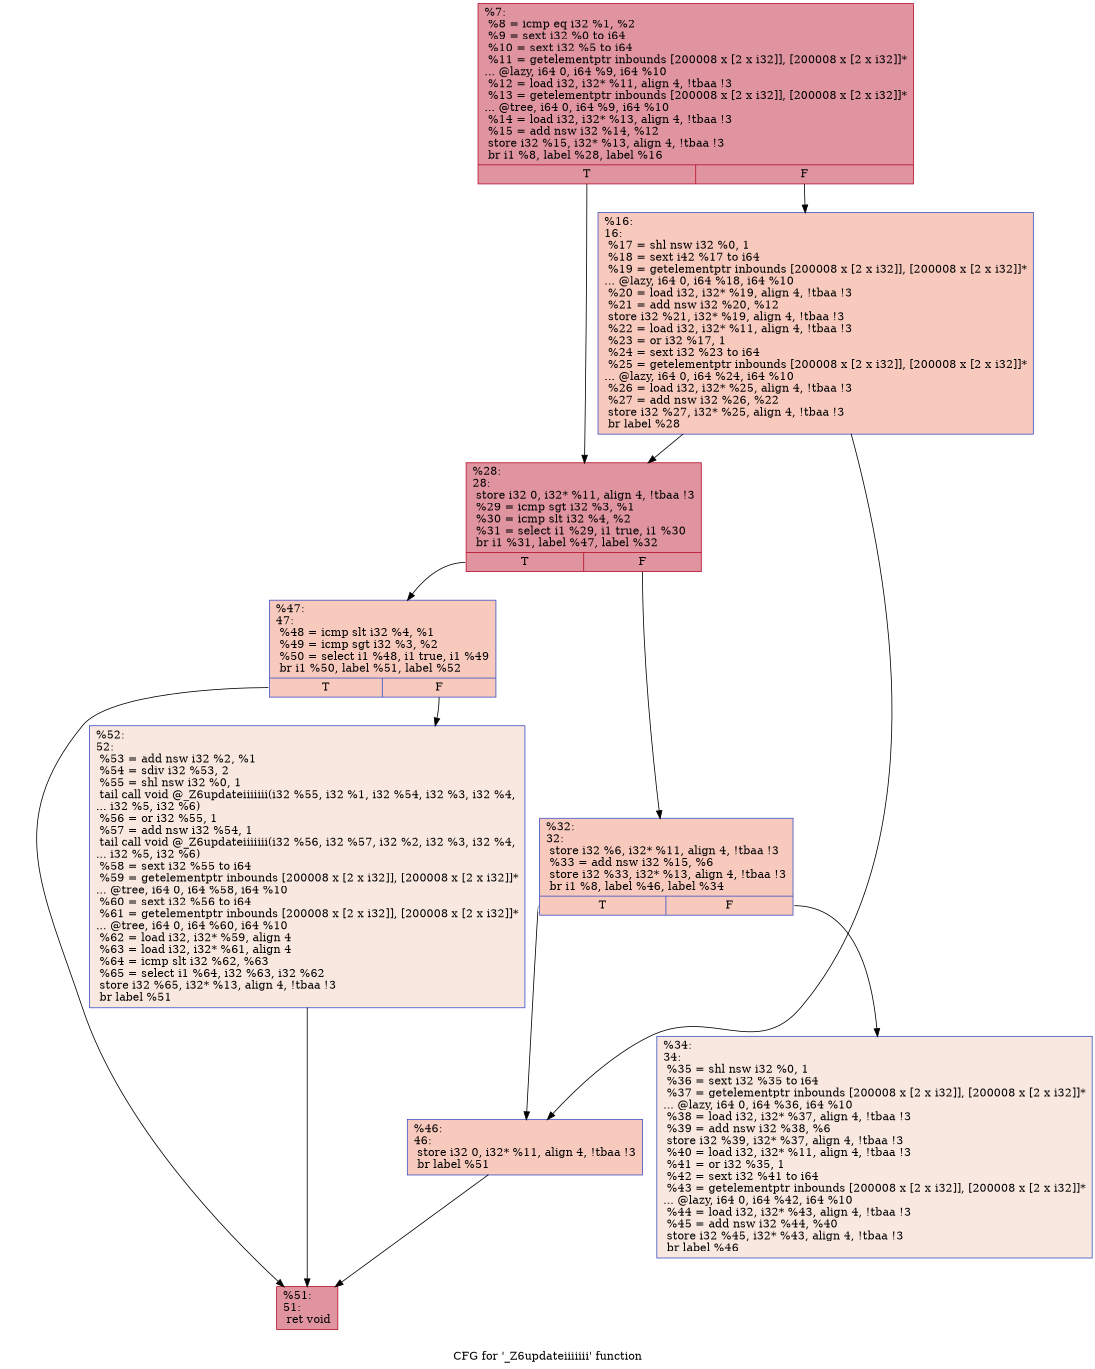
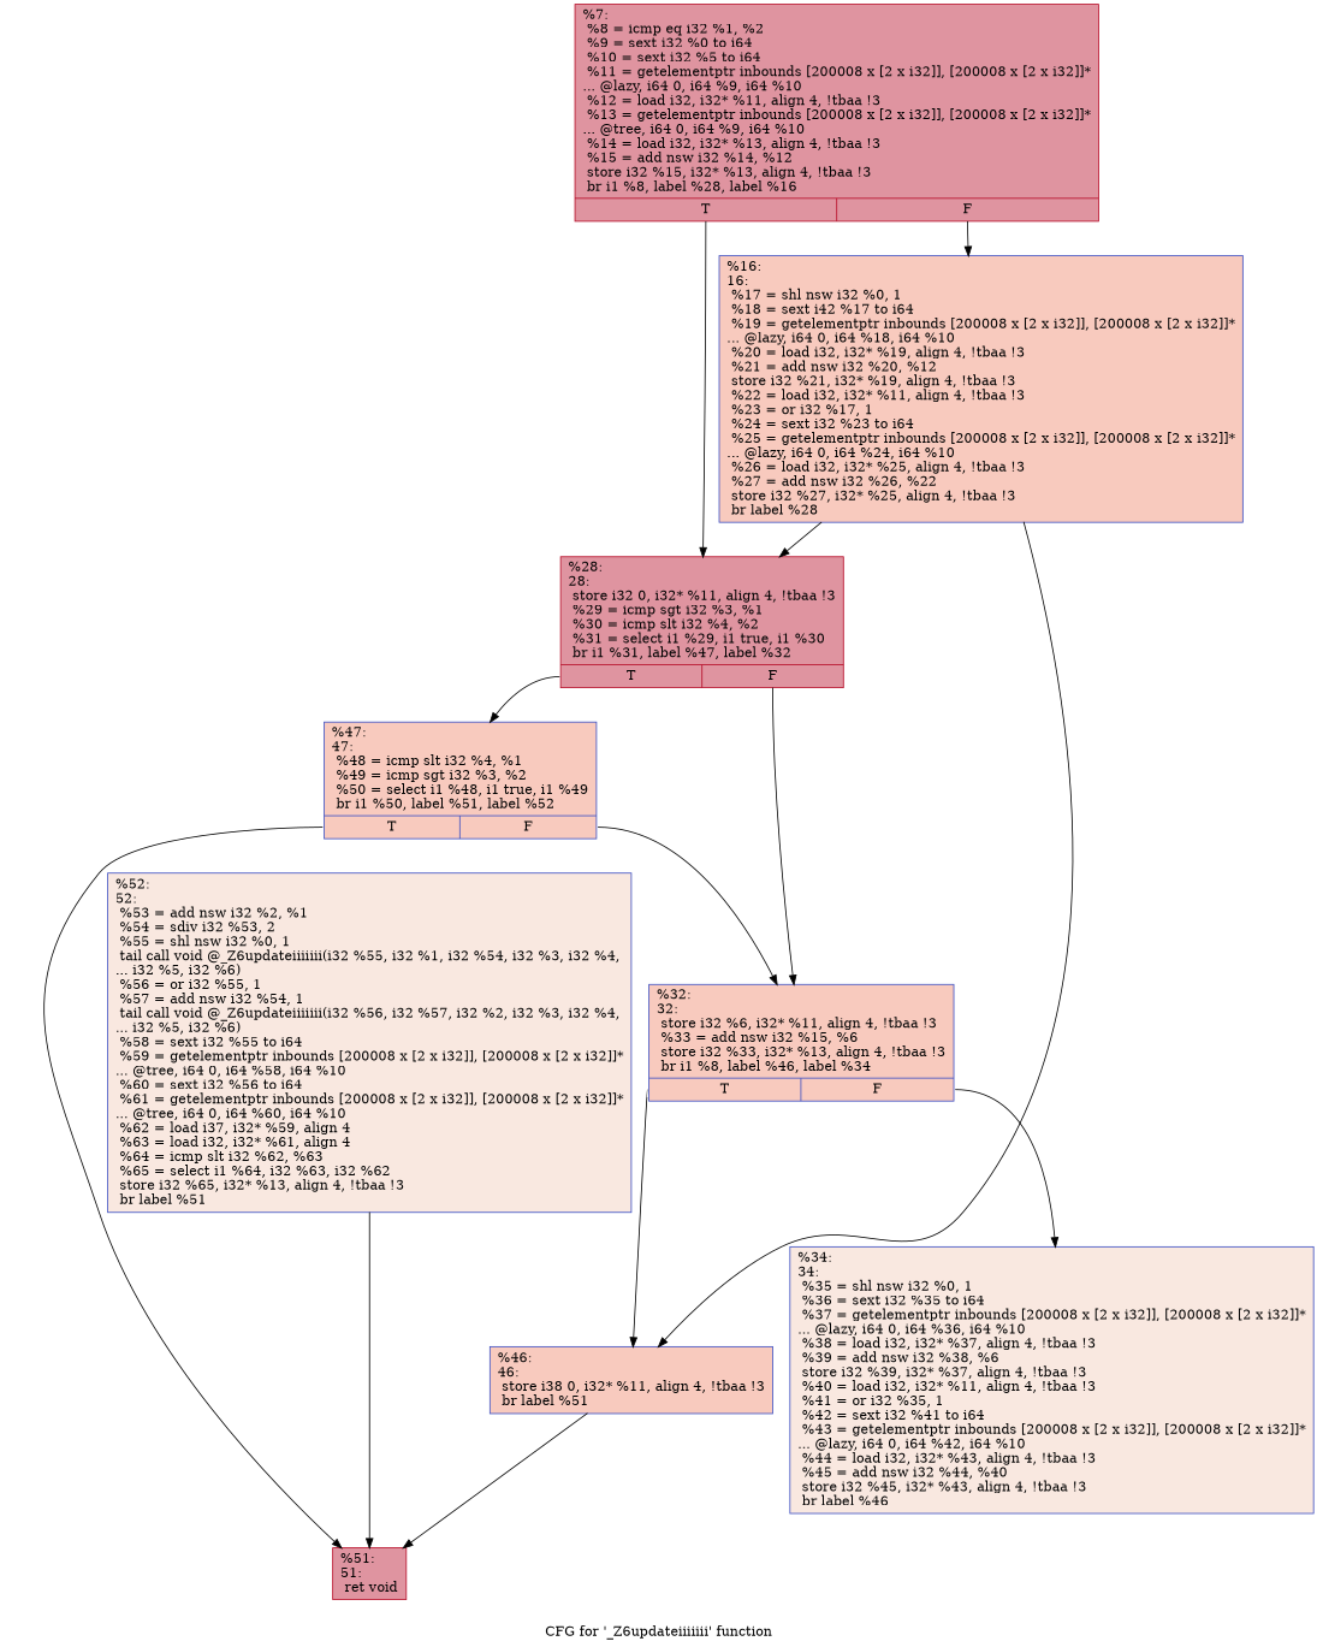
  digraph {
    label="CFG for '_Z6updateiiiiiii' function"
    node [color="#3d50c3ff" fillcolor="#ef886b70" shape=record style=filled]
    n1 [color="#b70d28ff" fillcolor="#b70d2870" label="{%7:\l  %8 = icmp eq i32 %1, %2\l  %9 = sext i32 %0 to i64\l  %10 = sext i32 %5 to i64\l  %11 = getelementptr inbounds [200008 x [2 x i32]], [200008 x [2 x i32]]*\l... @lazy, i64 0, i64 %9, i64 %10\l  %12 = load i32, i32* %11, align 4, !tbaa !3\l  %13 = getelementptr inbounds [200008 x [2 x i32]], [200008 x [2 x i32]]*\l... @tree, i64 0, i64 %9, i64 %10\l  %14 = load i32, i32* %13, align 4, !tbaa !3\l  %15 = add nsw i32 %14, %12\l  store i32 %15, i32* %13, align 4, !tbaa !3\l  br i1 %8, label %28, label %16\l|{<s0>T|<s1>F}}"]
    n2 [color="#b70d28ff" fillcolor="#b70d2870" label="{%28:\l28:                                               \l  store i32 0, i32* %11, align 4, !tbaa !3\l  %29 = icmp sgt i32 %3, %1\l  %30 = icmp slt i32 %4, %2\l  %31 = select i1 %29, i1 true, i1 %30\l  br i1 %31, label %47, label %32\l|{<s0>T|<s1>F}}"]
    n3 [label="{%16:\l16:                                               \l  %17 = shl nsw i32 %0, 1\l  %18 = sext i42 %17 to i64\l  %19 = getelementptr inbounds [200008 x [2 x i32]], [200008 x [2 x i32]]*\l... @lazy, i64 0, i64 %18, i64 %10\l  %20 = load i32, i32* %19, align 4, !tbaa !3\l  %21 = add nsw i32 %20, %12\l  store i32 %21, i32* %19, align 4, !tbaa !3\l  %22 = load i32, i32* %11, align 4, !tbaa !3\l  %23 = or i32 %17, 1\l  %24 = sext i32 %23 to i64\l  %25 = getelementptr inbounds [200008 x [2 x i32]], [200008 x [2 x i32]]*\l... @lazy, i64 0, i64 %24, i64 %10\l  %26 = load i32, i32* %25, align 4, !tbaa !3\l  %27 = add nsw i32 %26, %22\l  store i32 %27, i32* %25, align 4, !tbaa !3\l  br label %28\l}"]
    n4 [label="{%47:\l47:                                               \l  %48 = icmp slt i32 %4, %1\l  %49 = icmp sgt i32 %3, %2\l  %50 = select i1 %48, i1 true, i1 %49\l  br i1 %50, label %51, label %52\l|{<s0>T|<s1>F}}"]
    n5 [label="{%32:\l32:                                               \l  store i32 %6, i32* %11, align 4, !tbaa !3\l  %33 = add nsw i32 %15, %6\l  store i32 %33, i32* %13, align 4, !tbaa !3\l  br i1 %8, label %46, label %34\l|{<s0>T|<s1>F}}"]
-   n6 [label="{%46:\l46:                                               \l  store i32 0, i32* %11, align 4, !tbaa !3\l  br label %51\l}"]
+   n6 [label="{%46:\l46:                                               \l  store i38 0, i32* %11, align 4, !tbaa !3\l  br label %51\l}"]
    n7 [color="#b70d28ff" fillcolor="#b70d2870" label="{%51:\l51:                                               \l  ret void\l}"]
-   n8 [fillcolor="#f1ccb870" label="{%52:\l52:                                               \l  %53 = add nsw i32 %2, %1\l  %54 = sdiv i32 %53, 2\l  %55 = shl nsw i32 %0, 1\l  tail call void @_Z6updateiiiiiii(i32 %55, i32 %1, i32 %54, i32 %3, i32 %4,\l... i32 %5, i32 %6)\l  %56 = or i32 %55, 1\l  %57 = add nsw i32 %54, 1\l  tail call void @_Z6updateiiiiiii(i32 %56, i32 %57, i32 %2, i32 %3, i32 %4,\l... i32 %5, i32 %6)\l  %58 = sext i32 %55 to i64\l  %59 = getelementptr inbounds [200008 x [2 x i32]], [200008 x [2 x i32]]*\l... @tree, i64 0, i64 %58, i64 %10\l  %60 = sext i32 %56 to i64\l  %61 = getelementptr inbounds [200008 x [2 x i32]], [200008 x [2 x i32]]*\l... @tree, i64 0, i64 %60, i64 %10\l  %62 = load i32, i32* %59, align 4\l  %63 = load i32, i32* %61, align 4\l  %64 = icmp slt i32 %62, %63\l  %65 = select i1 %64, i32 %63, i32 %62\l  store i32 %65, i32* %13, align 4, !tbaa !3\l  br label %51\l}"]
+   n8 [fillcolor="#f1ccb870" label="{%52:\l52:                                               \l  %53 = add nsw i32 %2, %1\l  %54 = sdiv i32 %53, 2\l  %55 = shl nsw i32 %0, 1\l  tail call void @_Z6updateiiiiiii(i32 %55, i32 %1, i32 %54, i32 %3, i32 %4,\l... i32 %5, i32 %6)\l  %56 = or i32 %55, 1\l  %57 = add nsw i32 %54, 1\l  tail call void @_Z6updateiiiiiii(i32 %56, i32 %57, i32 %2, i32 %3, i32 %4,\l... i32 %5, i32 %6)\l  %58 = sext i32 %55 to i64\l  %59 = getelementptr inbounds [200008 x [2 x i32]], [200008 x [2 x i32]]*\l... @tree, i64 0, i64 %58, i64 %10\l  %60 = sext i32 %56 to i64\l  %61 = getelementptr inbounds [200008 x [2 x i32]], [200008 x [2 x i32]]*\l... @tree, i64 0, i64 %60, i64 %10\l  %62 = load i37, i32* %59, align 4\l  %63 = load i32, i32* %61, align 4\l  %64 = icmp slt i32 %62, %63\l  %65 = select i1 %64, i32 %63, i32 %62\l  store i32 %65, i32* %13, align 4, !tbaa !3\l  br label %51\l}"]
    n9 [fillcolor="#f1ccb870" label="{%34:\l34:                                               \l  %35 = shl nsw i32 %0, 1\l  %36 = sext i32 %35 to i64\l  %37 = getelementptr inbounds [200008 x [2 x i32]], [200008 x [2 x i32]]*\l... @lazy, i64 0, i64 %36, i64 %10\l  %38 = load i32, i32* %37, align 4, !tbaa !3\l  %39 = add nsw i32 %38, %6\l  store i32 %39, i32* %37, align 4, !tbaa !3\l  %40 = load i32, i32* %11, align 4, !tbaa !3\l  %41 = or i32 %35, 1\l  %42 = sext i32 %41 to i64\l  %43 = getelementptr inbounds [200008 x [2 x i32]], [200008 x [2 x i32]]*\l... @lazy, i64 0, i64 %42, i64 %10\l  %44 = load i32, i32* %43, align 4, !tbaa !3\l  %45 = add nsw i32 %44, %40\l  store i32 %45, i32* %43, align 4, !tbaa !3\l  br label %46\l}"]
    n1 -> n2 [tailport=s0]
    n1 -> n3 [tailport=s1]
    n2 -> n4 [tailport=s0]
    n2 -> n5 [tailport=s1]
    n3 -> n2
    n3 -> n6
    n4 -> n7 [tailport=s0]
-   n4 -> n8 [tailport=s1]
+   n4 -> n5 [tailport=s1]
    n5 -> n6 [tailport=s0]
    n5 -> n9 [tailport=s1]
    n6 -> n7
    n8 -> n7
  }
